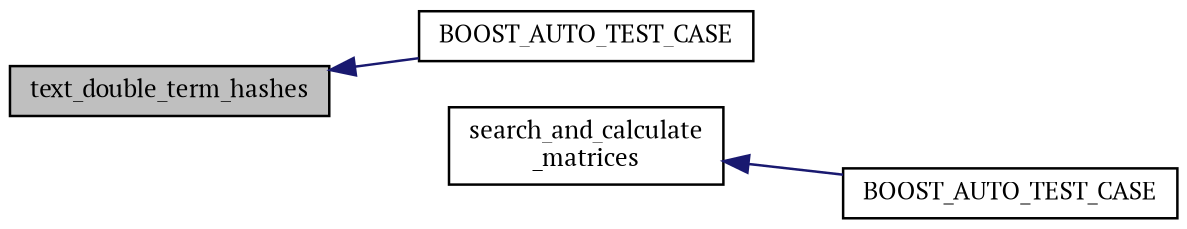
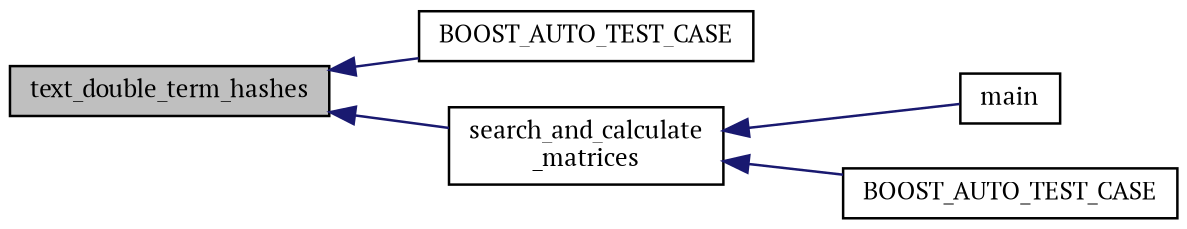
  digraph {
    fontname="PT Serif"
    rankdir=LR
    node [color=black fillcolor=white fontname="PT Serif" fontsize=10 shape=record style=filled]
    edge [color=midnightblue dir=back fontname="PT Serif" fontsize=10 labelfontname=Helvetica labelfontsize=10 style=solid]
    n1 [fillcolor=grey75 fontcolor=black height=0.2 label=text_double_term_hashes width=0.4]
    n2 [height=0.2 label=BOOST_AUTO_TEST_CASE width=0.4]
    n3 [height=0.2 label="search_and_calculate\l_matrices" width=0.4]
+   n4 [height=0.2 label=main width=0.4]
    n5 [height=0.2 label=BOOST_AUTO_TEST_CASE width=0.4]
    n1 -> n2
+   n1 -> n3
+   n3 -> n4
    n3 -> n5
  }
